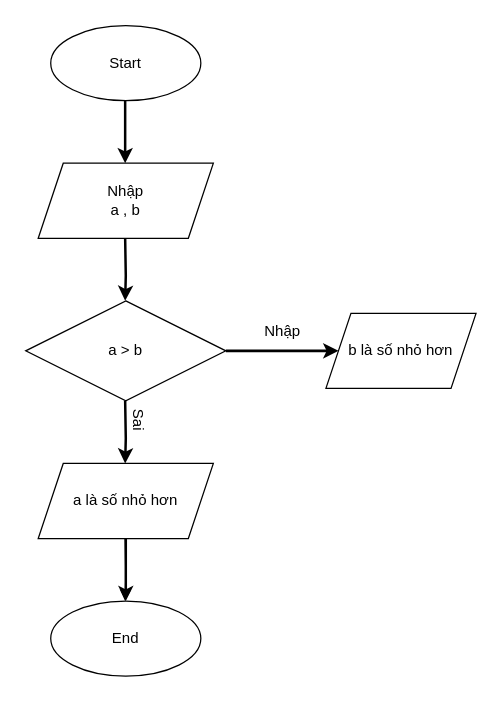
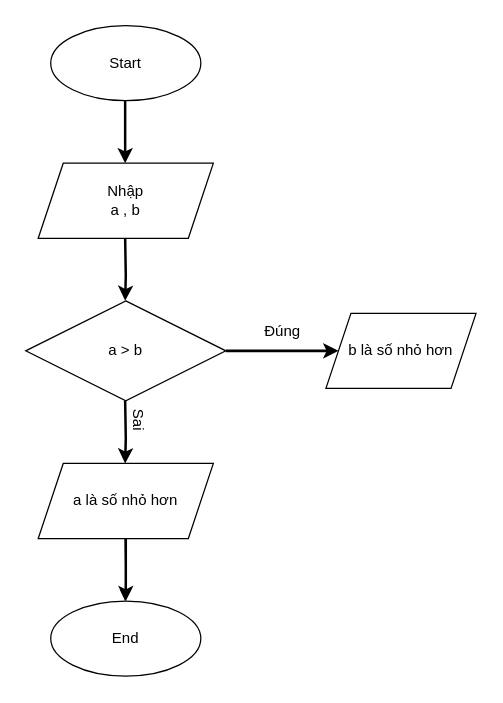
  <mxCell id="0" />
  <mxCell id="1" parent="0" />
  <mxCell id="2" value="Start" style="ellipse;whiteSpace=wrap;html=1;" vertex="1" parent="1"><mxGeometry x="40" y="20" width="120" height="60" as="geometry" /></mxCell>
  <mxCell id="3" value="" style="endArrow=classic;html=1;rounded=0;strokeWidth=2;" edge="1" parent="1"><mxGeometry width="50" height="50" relative="1" as="geometry"><mxPoint x="99.5" y="80" as="sourcePoint" /><mxPoint x="99.5" y="130" as="targetPoint" /></mxGeometry></mxCell>
  <mxCell id="4" value="Nhập&lt;div&gt;a , b&lt;/div&gt;" style="shape=parallelogram;perimeter=parallelogramPerimeter;whiteSpace=wrap;html=1;fixedSize=1;" vertex="1" parent="1"><mxGeometry x="30" y="130" width="140" height="60" as="geometry" /></mxCell>
  <mxCell id="5" value="" style="endArrow=classic;html=1;rounded=0;strokeWidth=2;" edge="1" parent="1"><mxGeometry width="50" height="50" relative="1" as="geometry"><mxPoint x="99.5" y="190" as="sourcePoint" /><mxPoint x="99.5" y="240" as="targetPoint" /><Array as="points"><mxPoint x="100" y="220" /></Array></mxGeometry></mxCell>
  <mxCell id="6" value="" style="endArrow=classic;html=1;rounded=0;strokeWidth=2;" edge="1" parent="1"><mxGeometry width="50" height="50" relative="1" as="geometry"><mxPoint x="99.5" y="320" as="sourcePoint" /><mxPoint x="99.5" y="370" as="targetPoint" /><Array as="points"><mxPoint x="100" y="350" /></Array></mxGeometry></mxCell>
  <mxCell id="7" value="" style="endArrow=classic;html=1;rounded=0;" edge="1" parent="1"><mxGeometry width="50" height="50" relative="1" as="geometry"><mxPoint x="99.5" y="430" as="sourcePoint" /><mxPoint x="99.5" y="480" as="targetPoint" /><Array as="points"><mxPoint x="100" y="460" /></Array></mxGeometry></mxCell>
  <mxCell id="8" value="" style="endArrow=classic;html=1;rounded=0;exitX=1;exitY=0.5;exitDx=0;exitDy=0;strokeWidth=2;" edge="1" parent="1" source="9"><mxGeometry width="50" height="50" relative="1" as="geometry"><mxPoint x="295" y="280" as="sourcePoint" /><mxPoint x="270" y="280" as="targetPoint" /><Array as="points"><mxPoint x="230" y="280" /></Array></mxGeometry></mxCell>
  <mxCell id="9" value="a &amp;gt; b" style="rhombus;whiteSpace=wrap;html=1;" vertex="1" parent="1"><mxGeometry x="20" y="240" width="160" height="80" as="geometry" /></mxCell>
  <mxCell id="10" value="" style="edgeStyle=orthogonalEdgeStyle;rounded=0;orthogonalLoop=1;jettySize=auto;html=1;strokeWidth=2;" edge="1" parent="1" source="11" target="12"><mxGeometry relative="1" as="geometry" /></mxCell>
  <mxCell id="11" value="a là số nhỏ hơn" style="shape=parallelogram;perimeter=parallelogramPerimeter;whiteSpace=wrap;html=1;fixedSize=1;" vertex="1" parent="1"><mxGeometry x="30" y="370" width="140" height="60" as="geometry" /></mxCell>
  <mxCell id="12" value="End" style="ellipse;whiteSpace=wrap;html=1;" vertex="1" parent="1"><mxGeometry x="40" y="480" width="120" height="60" as="geometry" /></mxCell>
- <mxCell id="13" value="Nhập" style="text;html=1;align=center;verticalAlign=middle;resizable=0;points=[];autosize=1;strokeColor=none;fillColor=none;" vertex="1" parent="1"><mxGeometry x="200" y="250" width="50" height="30" as="geometry" /></mxCell>
+ <mxCell id="13" value="Đúng" style="text;html=1;align=center;verticalAlign=middle;resizable=0;points=[];autosize=1;strokeColor=none;fillColor=none;" vertex="1" parent="1"><mxGeometry x="200" y="250" width="50" height="30" as="geometry" /></mxCell>
  <mxCell id="14" value="Sai" style="text;html=1;align=center;verticalAlign=middle;resizable=0;points=[];autosize=1;strokeColor=none;fillColor=none;rotation=90;" vertex="1" parent="1"><mxGeometry x="90" y="320" width="40" height="30" as="geometry" /></mxCell>
  <mxCell id="15" value="b là số nhỏ hơn" style="shape=parallelogram;perimeter=parallelogramPerimeter;whiteSpace=wrap;html=1;fixedSize=1;" vertex="1" parent="1"><mxGeometry x="260" y="250" width="120" height="60" as="geometry" /></mxCell>
